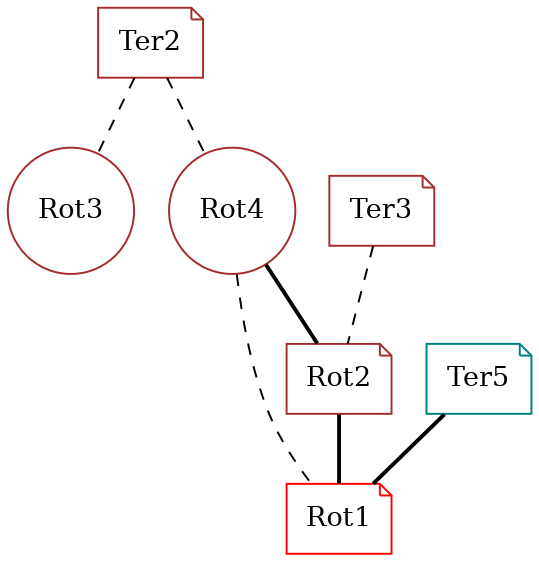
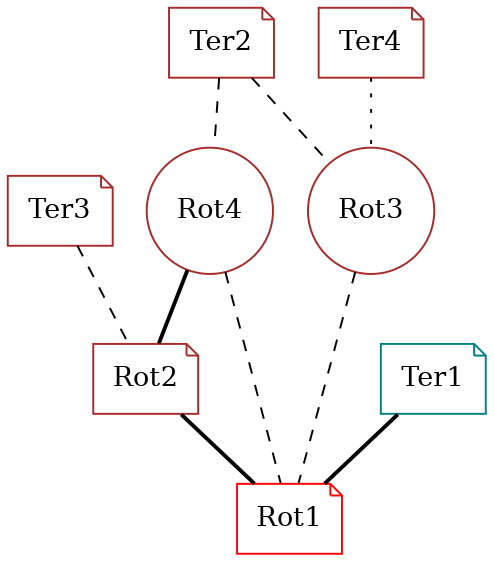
  strict graph {
    node [color=brown shape=note]
    edge [style=dashed]
    Rot3 [shape=circle]
+   Ter4
    Rot1 [color=red]
    Ter3
    Rot2
    Ter2
    Rot4 [shape=circle]
-   Ter1 [color=teal label=Ter5]
+   Ter1 [color=teal]
+   Rot3 -- Rot1
+   Ter4 -- Rot3 [style=dotted]
    Ter3 -- Rot2
    Rot2 -- Rot1 [style=bold]
    Ter2 -- Rot3
    Ter2 -- Rot4
    Rot4 -- Rot1
    Rot4 -- Rot2 [style=bold]
    Ter1 -- Rot1 [style=bold]
  }
